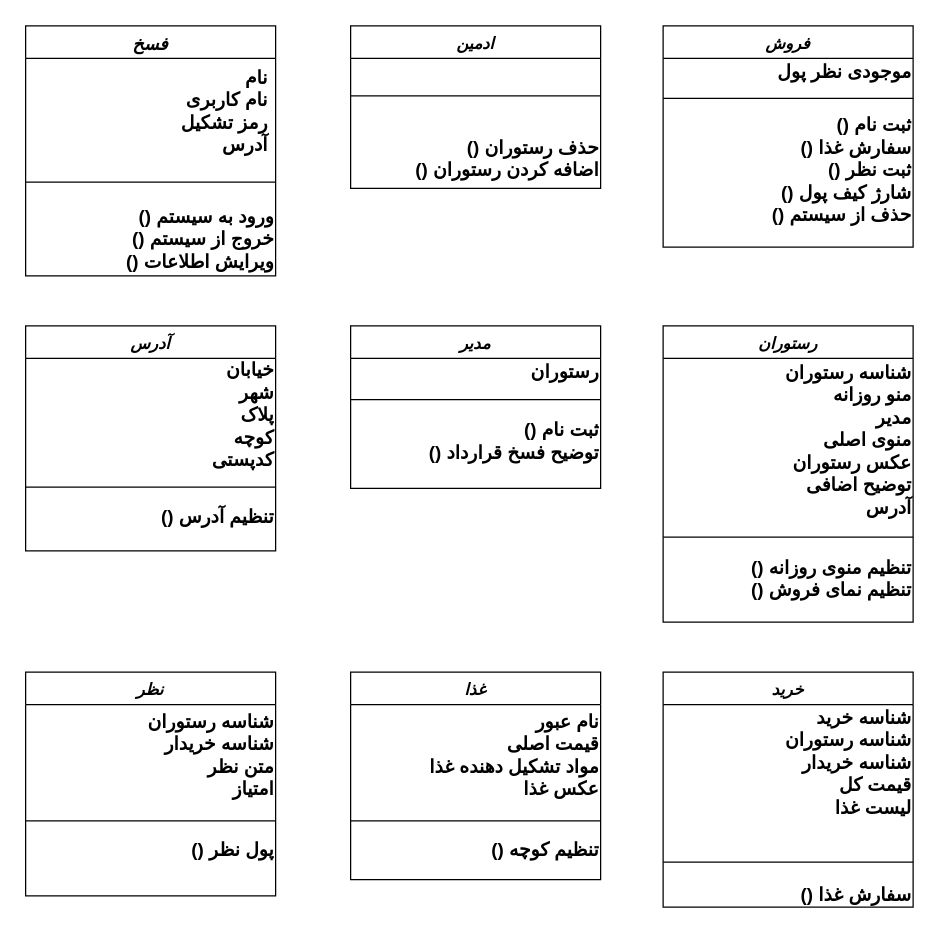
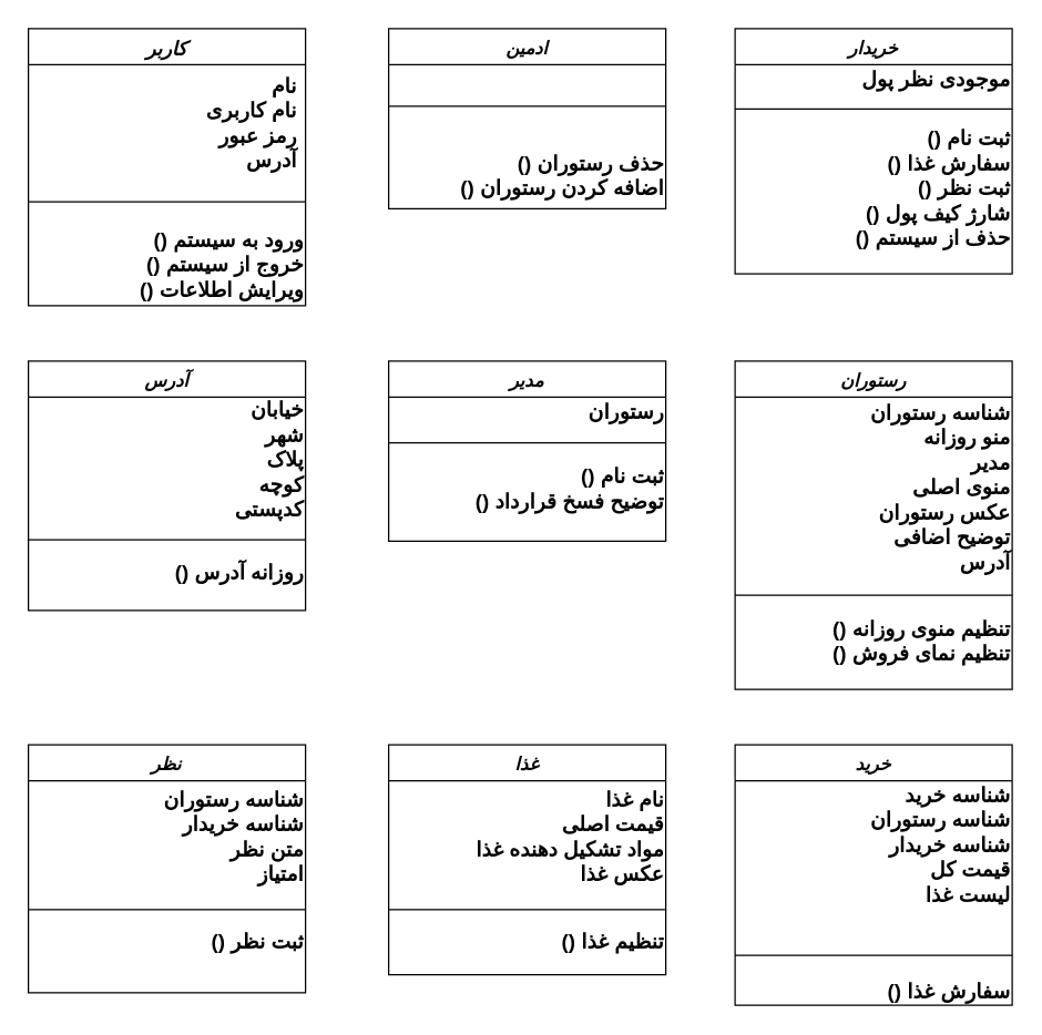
  <mxCell id="0" />
  <mxCell id="1" parent="0" />
- <mxCell id="2" value="فسخ" style="swimlane;fontStyle=3;align=center;verticalAlign=top;childLayout=stackLayout;horizontal=1;startSize=26;horizontalStack=0;resizeParent=1;resizeLast=0;collapsible=1;marginBottom=0;rounded=0;shadow=0;strokeWidth=1;fontSize=14;" parent="1" vertex="1"><mxGeometry x="20" y="20" width="200" height="200" as="geometry"><mxRectangle x="230" y="140" width="160" height="26" as="alternateBounds" /></mxGeometry></mxCell>
- <mxCell id="3" value="نام &#10;نام کاربری&#10;رمز تشکیل&#10;آدرس&#10;" style="text;align=right;verticalAlign=top;spacingLeft=4;spacingRight=4;overflow=hidden;rotatable=0;points=[[0,0.5],[1,0.5]];portConstraint=eastwest;fontSize=15;fontStyle=1" parent="2" vertex="1"><mxGeometry y="26" width="200" height="84" as="geometry" /></mxCell>
+ <mxCell id="2" value="کاربر" style="swimlane;fontStyle=3;align=center;verticalAlign=top;childLayout=stackLayout;horizontal=1;startSize=26;horizontalStack=0;resizeParent=1;resizeLast=0;collapsible=1;marginBottom=0;rounded=0;shadow=0;strokeWidth=1;fontSize=14;" parent="1" vertex="1"><mxGeometry x="20" y="20" width="200" height="200" as="geometry"><mxRectangle x="230" y="140" width="160" height="26" as="alternateBounds" /></mxGeometry></mxCell>
+ <mxCell id="3" value="نام &#10;نام کاربری&#10;رمز عبور&#10;آدرس&#10;" style="text;align=right;verticalAlign=top;spacingLeft=4;spacingRight=4;overflow=hidden;rotatable=0;points=[[0,0.5],[1,0.5]];portConstraint=eastwest;fontSize=15;fontStyle=1" parent="2" vertex="1"><mxGeometry y="26" width="200" height="84" as="geometry" /></mxCell>
  <mxCell id="4" value="" style="line;html=1;strokeWidth=1;align=left;verticalAlign=middle;spacingTop=-1;spacingLeft=3;spacingRight=3;rotatable=0;labelPosition=right;points=[];portConstraint=eastwest;" parent="2" vertex="1"><mxGeometry y="110" width="200" height="30" as="geometry" /></mxCell>
  <mxCell id="5" value="&lt;div&gt;&lt;b&gt;() ورود به سیستم &lt;br&gt;&lt;/b&gt;&lt;/div&gt;&lt;div&gt;&lt;b&gt;() خروج از سیستم&lt;/b&gt;&lt;/div&gt;&lt;div&gt;&lt;b&gt;() ویرایش اطلاعات&lt;/b&gt;&lt;br&gt;&lt;/div&gt;" style="text;html=1;align=right;verticalAlign=middle;resizable=0;points=[];autosize=1;fontSize=15;" parent="2" vertex="1"><mxGeometry y="140" width="200" height="60" as="geometry" /></mxCell>
  <mxCell id="6" value="ادمین" style="swimlane;fontStyle=3;align=center;verticalAlign=top;childLayout=stackLayout;horizontal=1;startSize=26;horizontalStack=0;resizeParent=1;resizeLast=0;collapsible=1;marginBottom=0;rounded=0;shadow=0;strokeWidth=1;fontSize=13;" parent="1" vertex="1"><mxGeometry x="280" y="20" width="200" height="130" as="geometry"><mxRectangle x="290" y="200" width="160" height="26" as="alternateBounds" /></mxGeometry></mxCell>
  <mxCell id="7" value="" style="line;html=1;strokeWidth=1;align=left;verticalAlign=middle;spacingTop=-1;spacingLeft=3;spacingRight=3;rotatable=0;labelPosition=right;points=[];portConstraint=eastwest;" parent="6" vertex="1"><mxGeometry y="26" width="200" height="60" as="geometry" /></mxCell>
  <mxCell id="8" value="&lt;div&gt;&lt;b&gt;() حذف رستوران&lt;/b&gt;&lt;br&gt;&lt;/div&gt;&lt;div&gt;&lt;b&gt;() اضافه کردن رستوران&lt;/b&gt;&lt;br&gt;&lt;/div&gt;" style="text;html=1;align=right;verticalAlign=middle;resizable=0;points=[];autosize=1;fontSize=15;" parent="6" vertex="1"><mxGeometry y="86" width="200" height="40" as="geometry" /></mxCell>
- <mxCell id="9" value="فروش" style="swimlane;fontStyle=3;align=center;verticalAlign=top;childLayout=stackLayout;horizontal=1;startSize=26;horizontalStack=0;resizeParent=1;resizeLast=0;collapsible=1;marginBottom=0;rounded=0;shadow=0;strokeWidth=1;fontSize=13;" parent="1" vertex="1"><mxGeometry x="530" y="20" width="200" height="177" as="geometry"><mxRectangle x="230" y="140" width="160" height="26" as="alternateBounds" /></mxGeometry></mxCell>
+ <mxCell id="9" value="خریدار" style="swimlane;fontStyle=3;align=center;verticalAlign=top;childLayout=stackLayout;horizontal=1;startSize=26;horizontalStack=0;resizeParent=1;resizeLast=0;collapsible=1;marginBottom=0;rounded=0;shadow=0;strokeWidth=1;fontSize=13;" parent="1" vertex="1"><mxGeometry x="530" y="20" width="200" height="177" as="geometry"><mxRectangle x="230" y="140" width="160" height="26" as="alternateBounds" /></mxGeometry></mxCell>
  <mxCell id="10" value="&lt;div align=&quot;right&quot;&gt;&lt;b&gt;موجودی نظر پول&lt;/b&gt;&lt;/div&gt;" style="text;html=1;align=right;verticalAlign=middle;resizable=0;points=[];autosize=1;fontSize=15;" parent="9" vertex="1"><mxGeometry y="26" width="200" height="20" as="geometry" /></mxCell>
  <mxCell id="11" value="" style="line;html=1;strokeWidth=1;align=left;verticalAlign=middle;spacingTop=-1;spacingLeft=3;spacingRight=3;rotatable=0;labelPosition=right;points=[];portConstraint=eastwest;" parent="9" vertex="1"><mxGeometry y="46" width="200" height="24" as="geometry" /></mxCell>
  <mxCell id="12" value="&lt;div&gt;&lt;b&gt;&amp;nbsp; () ثبت نام &lt;br&gt;&lt;/b&gt;&lt;/div&gt;&lt;div&gt;&lt;b&gt;() سفارش غذا&lt;/b&gt;&lt;/div&gt;&lt;div&gt;&lt;b&gt;() ثبت نظر&lt;/b&gt;&lt;/div&gt;&lt;div&gt;&lt;b&gt;() شارژ کیف پول&lt;/b&gt;&lt;/div&gt;&lt;div&gt;&lt;b&gt;() حذف از سیستم&lt;/b&gt;&lt;br&gt;&lt;/div&gt;" style="text;html=1;align=right;verticalAlign=middle;resizable=0;points=[];autosize=1;fontSize=15;" parent="9" vertex="1"><mxGeometry y="70" width="200" height="90" as="geometry" /></mxCell>
  <mxCell id="13" value="مدیر" style="swimlane;fontStyle=3;align=center;verticalAlign=top;childLayout=stackLayout;horizontal=1;startSize=26;horizontalStack=0;resizeParent=1;resizeLast=0;collapsible=1;marginBottom=0;rounded=0;shadow=0;strokeWidth=1;fontSize=13;" parent="1" vertex="1"><mxGeometry x="280" y="260" width="200" height="130" as="geometry"><mxRectangle x="230" y="140" width="160" height="26" as="alternateBounds" /></mxGeometry></mxCell>
  <mxCell id="14" value="&lt;div&gt;&lt;b&gt;رستوران&lt;/b&gt;&lt;/div&gt;" style="text;html=1;align=right;verticalAlign=middle;resizable=0;points=[];autosize=1;fontSize=15;" parent="13" vertex="1"><mxGeometry y="26" width="200" height="20" as="geometry" /></mxCell>
  <mxCell id="15" value="" style="line;html=1;strokeWidth=1;align=left;verticalAlign=middle;spacingTop=-1;spacingLeft=3;spacingRight=3;rotatable=0;labelPosition=right;points=[];portConstraint=eastwest;" parent="13" vertex="1"><mxGeometry y="46" width="200" height="26" as="geometry" /></mxCell>
  <mxCell id="16" value="&lt;div&gt;&lt;b&gt;() ثبت نام &lt;br&gt;&lt;/b&gt;&lt;/div&gt;&lt;div&gt;&lt;b&gt;() توضیح فسخ قرارداد&lt;/b&gt;&lt;/div&gt;" style="text;html=1;align=right;verticalAlign=middle;resizable=0;points=[];autosize=1;fontSize=15;" parent="13" vertex="1"><mxGeometry y="72" width="200" height="40" as="geometry" /></mxCell>
  <mxCell id="17" value="رستوران" style="swimlane;fontStyle=3;align=center;verticalAlign=top;childLayout=stackLayout;horizontal=1;startSize=26;horizontalStack=0;resizeParent=1;resizeLast=0;collapsible=1;marginBottom=0;rounded=0;shadow=0;strokeWidth=1;fontSize=13;" parent="1" vertex="1"><mxGeometry x="530" y="260" width="200" height="237" as="geometry"><mxRectangle x="230" y="140" width="160" height="26" as="alternateBounds" /></mxGeometry></mxCell>
  <mxCell id="18" value="&lt;div&gt;&lt;b&gt;شناسه رستوران&lt;br&gt;&lt;/b&gt;&lt;/div&gt;&lt;div&gt;&lt;b&gt;منو روزانه&lt;br&gt;&lt;/b&gt;&lt;/div&gt;&lt;div&gt;&lt;b&gt;مدیر&lt;/b&gt;&lt;/div&gt;&lt;div&gt;&lt;div&gt;&lt;b&gt;منوی اصلی&lt;/b&gt;&lt;/div&gt;&lt;div&gt;&lt;b&gt;عکس رستوران&lt;br&gt;&lt;/b&gt;&lt;/div&gt;&lt;div&gt;&lt;b&gt;توضیح اضافی &lt;br&gt;&lt;/b&gt;&lt;/div&gt;&lt;div&gt;&lt;b&gt;آدرس&lt;/b&gt;&lt;br&gt;&lt;/div&gt;&lt;/div&gt;" style="text;html=1;align=right;verticalAlign=middle;resizable=0;points=[];autosize=1;fontSize=15;" parent="17" vertex="1"><mxGeometry y="26" width="200" height="130" as="geometry" /></mxCell>
  <mxCell id="19" value="" style="line;html=1;strokeWidth=1;align=left;verticalAlign=middle;spacingTop=-1;spacingLeft=3;spacingRight=3;rotatable=0;labelPosition=right;points=[];portConstraint=eastwest;" parent="17" vertex="1"><mxGeometry y="156" width="200" height="26" as="geometry" /></mxCell>
  <mxCell id="20" value="&lt;div&gt;&lt;b&gt;() تنظیم منوی روزانه&lt;br&gt;&lt;/b&gt;&lt;/div&gt;&lt;div&gt;&lt;div&gt;&lt;b&gt;() تنظیم نمای فروش&lt;/b&gt;&lt;/div&gt;&lt;/div&gt;" style="text;html=1;align=right;verticalAlign=middle;resizable=0;points=[];autosize=1;fontSize=15;" parent="17" vertex="1"><mxGeometry y="182" width="200" height="40" as="geometry" /></mxCell>
  <mxCell id="21" value="آدرس" style="swimlane;fontStyle=3;align=center;verticalAlign=top;childLayout=stackLayout;horizontal=1;startSize=26;horizontalStack=0;resizeParent=1;resizeLast=0;collapsible=1;marginBottom=0;rounded=0;shadow=0;strokeWidth=1;fillColor=#FFFFFF;fontSize=13;" parent="1" vertex="1"><mxGeometry x="20" y="260" width="200" height="180" as="geometry"><mxRectangle x="230" y="140" width="160" height="26" as="alternateBounds" /></mxGeometry></mxCell>
  <mxCell id="22" value="&lt;div&gt;&lt;b&gt;خیابان&lt;/b&gt;&lt;/div&gt;&lt;div&gt;&lt;b&gt;شهر&lt;/b&gt;&lt;/div&gt;&lt;div&gt;&lt;b&gt;پلاک &lt;br&gt;&lt;/b&gt;&lt;/div&gt;&lt;div&gt;&lt;b&gt;کوچه &lt;br&gt;&lt;/b&gt;&lt;/div&gt;&lt;div&gt;&lt;b&gt;کدپستی&lt;/b&gt;&lt;br&gt;&lt;/div&gt;" style="text;html=1;align=right;verticalAlign=middle;resizable=0;points=[];autosize=1;fontSize=15;" parent="21" vertex="1"><mxGeometry y="26" width="200" height="90" as="geometry" /></mxCell>
  <mxCell id="23" value="" style="line;html=1;strokeWidth=1;align=left;verticalAlign=middle;spacingTop=-1;spacingLeft=3;spacingRight=3;rotatable=0;labelPosition=right;points=[];portConstraint=eastwest;" parent="21" vertex="1"><mxGeometry y="116" width="200" height="26" as="geometry" /></mxCell>
- <mxCell id="24" value="&lt;b&gt;() تنظیم آدرس&lt;/b&gt;" style="text;html=1;align=right;verticalAlign=middle;resizable=0;points=[];autosize=1;fontSize=15;" parent="21" vertex="1"><mxGeometry y="142" width="200" height="20" as="geometry" /></mxCell>
+ <mxCell id="24" value="&lt;b&gt;() روزانه آدرس&lt;/b&gt;" style="text;html=1;align=right;verticalAlign=middle;resizable=0;points=[];autosize=1;fontSize=15;" parent="21" vertex="1"><mxGeometry y="142" width="200" height="20" as="geometry" /></mxCell>
  <mxCell id="25" value="غذا" style="swimlane;fontStyle=3;align=center;verticalAlign=top;childLayout=stackLayout;horizontal=1;startSize=26;horizontalStack=0;resizeParent=1;resizeLast=0;collapsible=1;marginBottom=0;rounded=0;shadow=0;strokeWidth=1;fontSize=13;" parent="1" vertex="1"><mxGeometry x="280" y="537" width="200" height="166" as="geometry"><mxRectangle x="230" y="140" width="160" height="26" as="alternateBounds" /></mxGeometry></mxCell>
- <mxCell id="26" value="&lt;div&gt;&lt;b&gt;نام عبور&lt;/b&gt;&lt;/div&gt;&lt;div&gt;&lt;b&gt;قیمت اصلی&lt;/b&gt;&lt;/div&gt;&lt;div&gt;&lt;b&gt;مواد تشکیل دهنده غذا&lt;/b&gt;&lt;/div&gt;&lt;div&gt;&lt;b&gt;عکس غذا&lt;/b&gt;&lt;br&gt;&lt;/div&gt;" style="text;html=1;align=right;verticalAlign=middle;resizable=0;points=[];autosize=1;fontSize=15;" parent="25" vertex="1"><mxGeometry y="26" width="200" height="80" as="geometry" /></mxCell>
+ <mxCell id="26" value="&lt;div&gt;&lt;b&gt;نام غذا&lt;/b&gt;&lt;/div&gt;&lt;div&gt;&lt;b&gt;قیمت اصلی&lt;/b&gt;&lt;/div&gt;&lt;div&gt;&lt;b&gt;مواد تشکیل دهنده غذا&lt;/b&gt;&lt;/div&gt;&lt;div&gt;&lt;b&gt;عکس غذا&lt;/b&gt;&lt;br&gt;&lt;/div&gt;" style="text;html=1;align=right;verticalAlign=middle;resizable=0;points=[];autosize=1;fontSize=15;" parent="25" vertex="1"><mxGeometry y="26" width="200" height="80" as="geometry" /></mxCell>
  <mxCell id="27" value="" style="line;html=1;strokeWidth=1;align=left;verticalAlign=middle;spacingTop=-1;spacingLeft=3;spacingRight=3;rotatable=0;labelPosition=right;points=[];portConstraint=eastwest;" parent="25" vertex="1"><mxGeometry y="106" width="200" height="26" as="geometry" /></mxCell>
- <mxCell id="28" value="&lt;b&gt;() تنظیم کوچه&lt;/b&gt;" style="text;html=1;align=right;verticalAlign=middle;resizable=0;points=[];autosize=1;fontSize=15;" parent="25" vertex="1"><mxGeometry y="132" width="200" height="20" as="geometry" /></mxCell>
+ <mxCell id="28" value="&lt;b&gt;() تنظیم غذا&lt;/b&gt;" style="text;html=1;align=right;verticalAlign=middle;resizable=0;points=[];autosize=1;fontSize=15;" parent="25" vertex="1"><mxGeometry y="132" width="200" height="20" as="geometry" /></mxCell>
  <mxCell id="29" value="نظر" style="swimlane;fontStyle=3;align=center;verticalAlign=top;childLayout=stackLayout;horizontal=1;startSize=26;horizontalStack=0;resizeParent=1;resizeLast=0;collapsible=1;marginBottom=0;rounded=0;shadow=0;strokeWidth=1;fontSize=13;" parent="1" vertex="1"><mxGeometry x="20" y="537" width="200" height="179" as="geometry"><mxRectangle x="230" y="140" width="160" height="26" as="alternateBounds" /></mxGeometry></mxCell>
  <mxCell id="30" value="&lt;div&gt;&lt;b&gt;شناسه رستوران&lt;/b&gt;&lt;/div&gt;&lt;div&gt;&lt;b&gt;شناسه خریدار&lt;/b&gt;&lt;/div&gt;&lt;div&gt;&lt;b&gt;متن نظر &lt;br&gt;&lt;/b&gt;&lt;/div&gt;&lt;div&gt;&lt;b&gt;امتیاز&lt;/b&gt;&lt;br&gt;&lt;/div&gt;" style="text;html=1;align=right;verticalAlign=middle;resizable=0;points=[];autosize=1;fontSize=15;" parent="29" vertex="1"><mxGeometry y="26" width="200" height="80" as="geometry" /></mxCell>
  <mxCell id="31" value="" style="line;html=1;strokeWidth=1;align=left;verticalAlign=middle;spacingTop=-1;spacingLeft=3;spacingRight=3;rotatable=0;labelPosition=right;points=[];portConstraint=eastwest;" parent="29" vertex="1"><mxGeometry y="106" width="200" height="26" as="geometry" /></mxCell>
- <mxCell id="32" value="&lt;b&gt;() پول نظر&lt;/b&gt;" style="text;html=1;align=right;verticalAlign=middle;resizable=0;points=[];autosize=1;fontSize=15;" parent="29" vertex="1"><mxGeometry y="132" width="200" height="20" as="geometry" /></mxCell>
+ <mxCell id="32" value="&lt;b&gt;() ثبت نظر&lt;/b&gt;" style="text;html=1;align=right;verticalAlign=middle;resizable=0;points=[];autosize=1;fontSize=15;" parent="29" vertex="1"><mxGeometry y="132" width="200" height="20" as="geometry" /></mxCell>
  <mxCell id="33" value="خرید" style="swimlane;fontStyle=3;align=center;verticalAlign=top;childLayout=stackLayout;horizontal=1;startSize=26;horizontalStack=0;resizeParent=1;resizeLast=0;collapsible=1;marginBottom=0;rounded=0;shadow=0;strokeWidth=1;fontSize=13;" parent="1" vertex="1"><mxGeometry x="530" y="537" width="200" height="188" as="geometry"><mxRectangle x="230" y="140" width="160" height="26" as="alternateBounds" /></mxGeometry></mxCell>
  <mxCell id="34" value="&lt;div&gt;&lt;b&gt;شناسه خرید&lt;br&gt;&lt;/b&gt;&lt;/div&gt;&lt;div&gt;&lt;b&gt;شناسه رستوران&lt;/b&gt;&lt;/div&gt;&lt;div&gt;&lt;span&gt;&lt;b&gt;شناسه خریدار&lt;/b&gt;&lt;/span&gt;&lt;/div&gt;&lt;div&gt;&lt;b&gt;قیمت کل&lt;/b&gt;&lt;/div&gt;&lt;div&gt;&lt;b&gt;لیست غذا&lt;/b&gt;&lt;/div&gt;&lt;div&gt;&lt;br&gt;&lt;/div&gt;" style="text;html=1;align=right;verticalAlign=middle;resizable=0;points=[];autosize=1;fontSize=15;" parent="33" vertex="1"><mxGeometry y="26" width="200" height="110" as="geometry" /></mxCell>
  <mxCell id="35" value="" style="line;html=1;strokeWidth=1;align=left;verticalAlign=middle;spacingTop=-1;spacingLeft=3;spacingRight=3;rotatable=0;labelPosition=right;points=[];portConstraint=eastwest;" parent="33" vertex="1"><mxGeometry y="136" width="200" height="32" as="geometry" /></mxCell>
  <mxCell id="36" value="&lt;b&gt;() سفارش غذا&lt;/b&gt;" style="text;html=1;align=right;verticalAlign=middle;resizable=0;points=[];autosize=1;fontSize=15;" parent="33" vertex="1"><mxGeometry y="168" width="200" height="20" as="geometry" /></mxCell>
